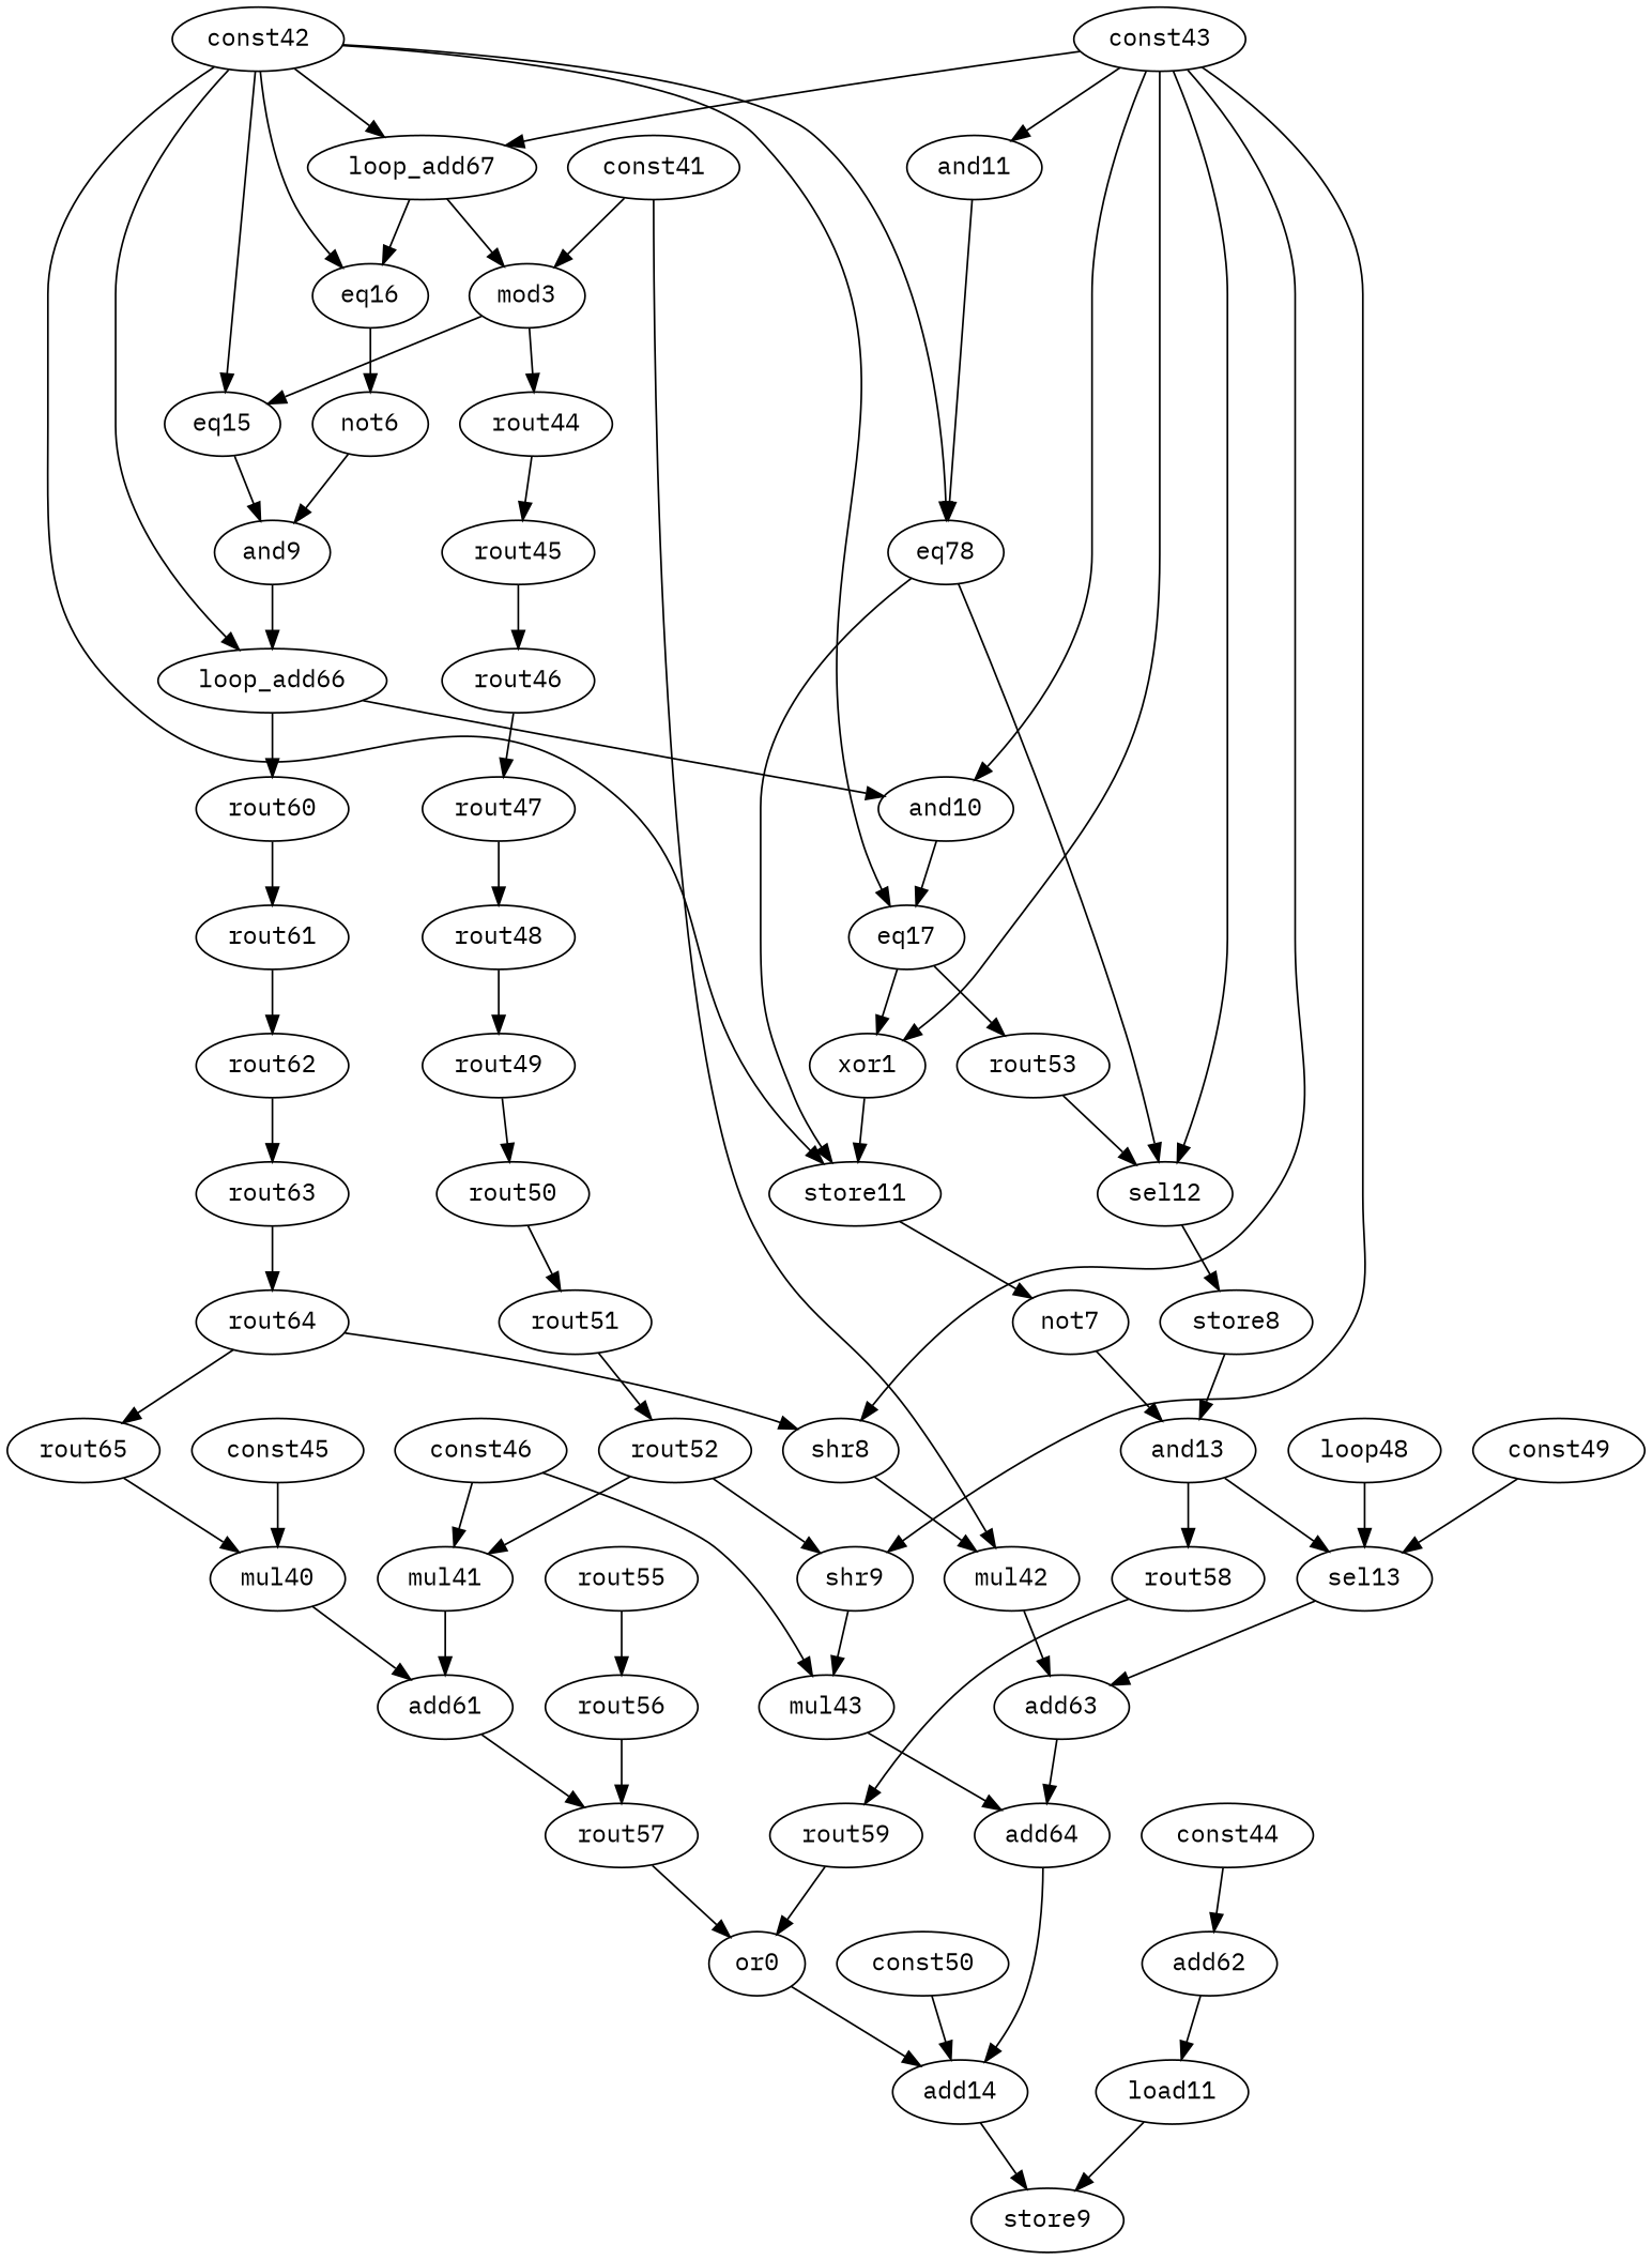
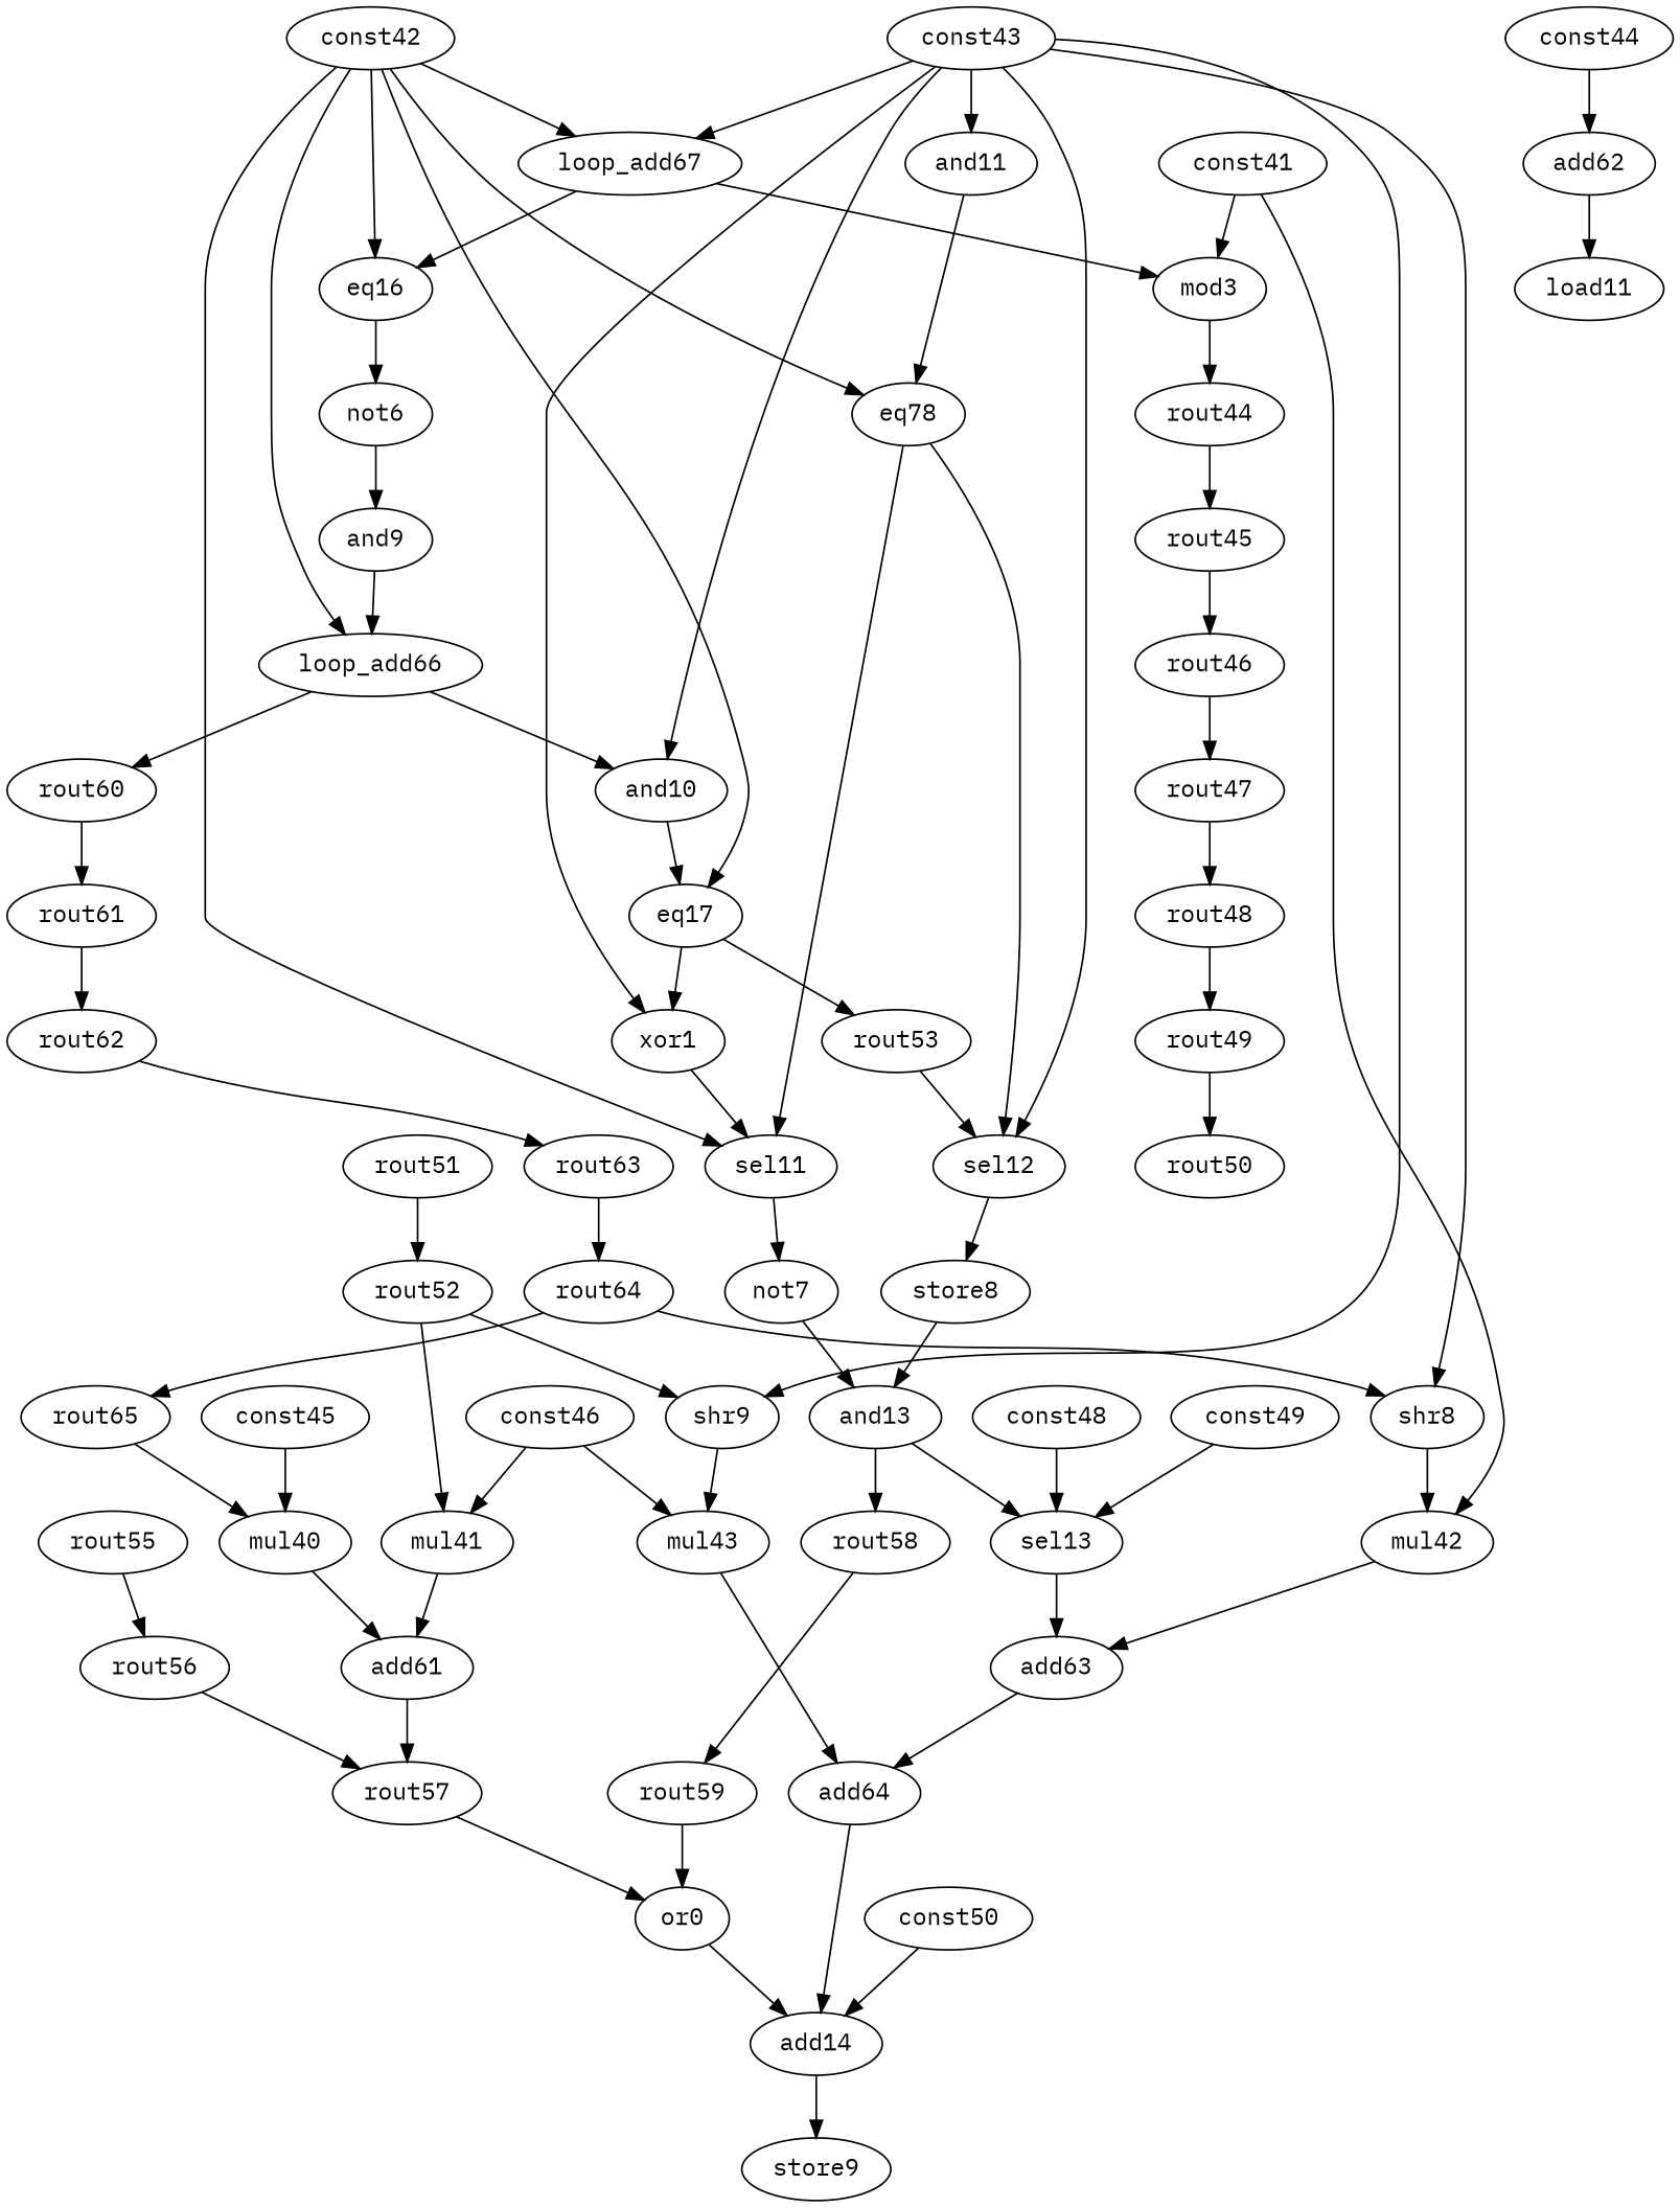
  digraph {
    fontname="IBM Plex Mono"
    node [fontname="IBM Plex Mono" opcode=rout]
    edge [fontname="IBM Plex Mono" operand=0]
    const41 [opcode=const val=4608]
    mod3 [llvm="%38" opcode=mod schedule=1]
    mul42 [llvm="%58" opcode=mul schedule=11]
-   eq15 [llvm="%39" opcode=eq schedule=2]
    rout44 [schedule=2]
    add63 [llvm="%58" opcode=add schedule=12]
    and9 [llvm="%41" opcode=and schedule=3]
    rout45 [schedule=3]
    const42 [opcode=const val=0]
    eq16 [llvm="%40" opcode=eq schedule=1]
    eq17 [llvm="%47" opcode=eq schedule=6]
    n12 [label=eq78 llvm="%50" opcode=eq schedule=7]
-   sel11 [llvm="%51" opcode=sel schedule=8 label=store11]
+   sel11 [llvm="%51" opcode=sel schedule=8]
    loop_add66 [llvm="%36" opcode=add schedule=4]
    loop_add67 [llvm="%37" opcode=add schedule=0]
    not6 [llvm="%40" opcode=not schedule=2]
    xor1 [llvm="%48" opcode=xor schedule=7]
    rout53 [schedule=7]
    sel12 [llvm="%53" opcode=sel schedule=8]
    not7 [opcode=not schedule=9]
    and10 [llvm="%46" opcode=and schedule=5]
    rout60 [schedule=5]
    const43 [opcode=const val=1]
    shr8 [llvm="%44" opcode=shr schedule=10]
    shr9 [llvm="%45" opcode=shr schedule=11]
    and11 [llvm="%49" opcode=and schedule=6]
    mul43 [llvm="%59" opcode=mul schedule=12]
    n28 [label=store8 opcode=not schedule=9]
    add64 [llvm="%59" opcode=add schedule=13]
    and13 [opcode=and schedule=10]
    sel13 [llvm="%55" opcode=sel schedule=11]
    rout58 [schedule=11]
    rout59 [schedule=12]
    or0 [opcode=or schedule=13]
    n35 [label=add14 llvm=store opcode=sel schedule=14]
    store9 [llvm=store opcode=store schedule=15]
    const44 [llvm="%0" opcode=const]
    add62 [llvm="%56" opcode=add schedule=13]
    load11 [llvm="%57" opcode=load schedule=14]
    const45 [opcode=const val=9216]
    mul40 [llvm="%56" opcode=mul schedule=11]
    add61 [llvm="%56" opcode=add schedule=12]
    rout57 [schedule=12]
    const46 [opcode=const val=2]
    mul41 [llvm="%56" opcode=mul schedule=11]
    rout61 [schedule=6]
-   const48 [llvm="%5" opcode=const label=loop48]
+   const48 [llvm="%5" opcode=const]
    const49 [llvm="%6" opcode=const]
    const50 [llvm="@dump" opcode=const]
    rout46 [schedule=4]
    rout47 [schedule=5]
    rout48 [schedule=6]
    rout49 [schedule=7]
    rout50 [schedule=8]
    rout51 [schedule=9]
    rout52 [schedule=10]
    rout55 [schedule=10]
    rout56 [schedule=11]
    rout62 [schedule=7]
    rout63 [schedule=8]
    rout64 [schedule=9]
    rout65 [schedule=10]
    const41 -> mod3 [operand=1]
    const41 -> mul42 [operand=1]
-   mod3 -> eq15
    mod3 -> rout44
    mul42 -> add63 [operand=1]
-   eq15 -> and9 [operand=1]
    rout44 -> rout45
    add63 -> add64
    and9 -> loop_add66 [operand=1]
    rout45 -> rout46
-   const42 -> eq15 [operand=1]
    const42 -> eq16 [operand=1]
    const42 -> eq17 [operand=1]
    const42 -> n12 [operand=1]
    const42 -> sel11 [operand=2]
    const42 -> loop_add66 [type=const_base]
    const42 -> loop_add67 [type=const_base]
    eq16 -> not6
    eq17 -> xor1
    eq17 -> rout53
    n12 -> sel11 [operand=1]
    n12 -> sel12 [operand=2]
    sel11 -> not7
    loop_add66 -> and10
    loop_add66 -> rout60
    loop_add67 -> mod3
    loop_add67 -> eq16
    not6 -> and9
    xor1 -> sel11
    rout53 -> sel12
    sel12 -> n28
    not7 -> and13
    and10 -> eq17
    rout60 -> rout61
    const43 -> loop_add67 [operand=1]
    const43 -> xor1 [operand=1]
    const43 -> sel12 [operand=1]
    const43 -> and10 [operand=1]
    const43 -> shr8 [operand=1]
    const43 -> shr9 [operand=1]
    const43 -> and11 [operand=1]
    shr8 -> mul42
    shr9 -> mul43
    and11 -> n12
    mul43 -> add64 [operand=1]
    n28 -> and13 [operand=1]
    add64 -> n35 [operand=1]
    and13 -> sel13
    and13 -> rout58
    sel13 -> add63
    rout58 -> rout59
    rout59 -> or0
    or0 -> n35
    n35 -> store9 [operand=1]
    const44 -> add62
    add62 -> load11
-   load11 -> store9
    const45 -> mul40 [operand=1]
    mul40 -> add61
    add61 -> rout57 [operand=1]
    rout57 -> or0 [operand=1]
    const46 -> mul43 [operand=1]
    const46 -> mul41 [operand=1]
    mul41 -> add61 [operand=1]
    rout61 -> rout62
    const48 -> sel13 [operand=2]
    const49 -> sel13 [operand=1]
    const50 -> n35 [operand=2]
    rout46 -> rout47
    rout47 -> rout48
    rout48 -> rout49
    rout49 -> rout50
-   rout50 -> rout51
    rout51 -> rout52
    rout52 -> shr9
    rout52 -> mul41
    rout55 -> rout56
    rout56 -> rout57
    rout62 -> rout63
    rout63 -> rout64
    rout64 -> shr8
    rout64 -> rout65
    rout65 -> mul40
  }
